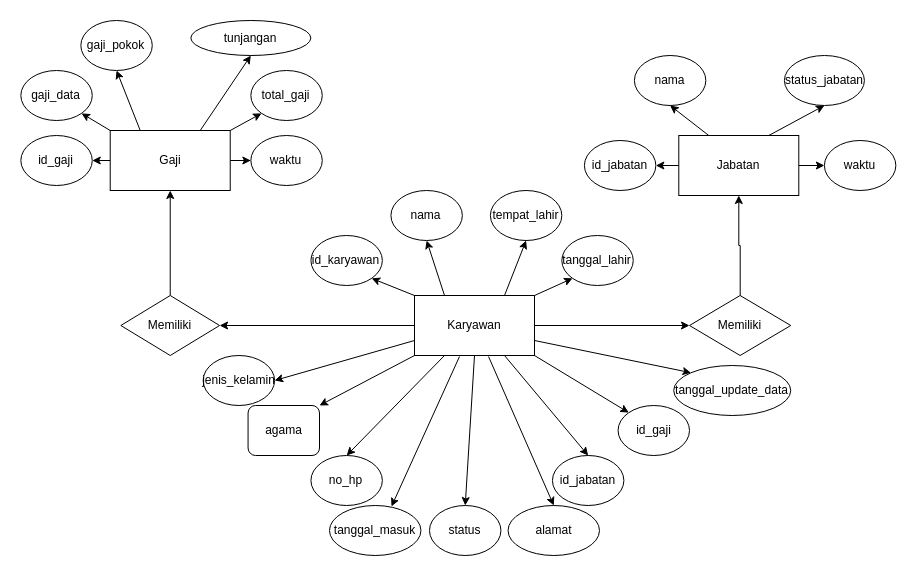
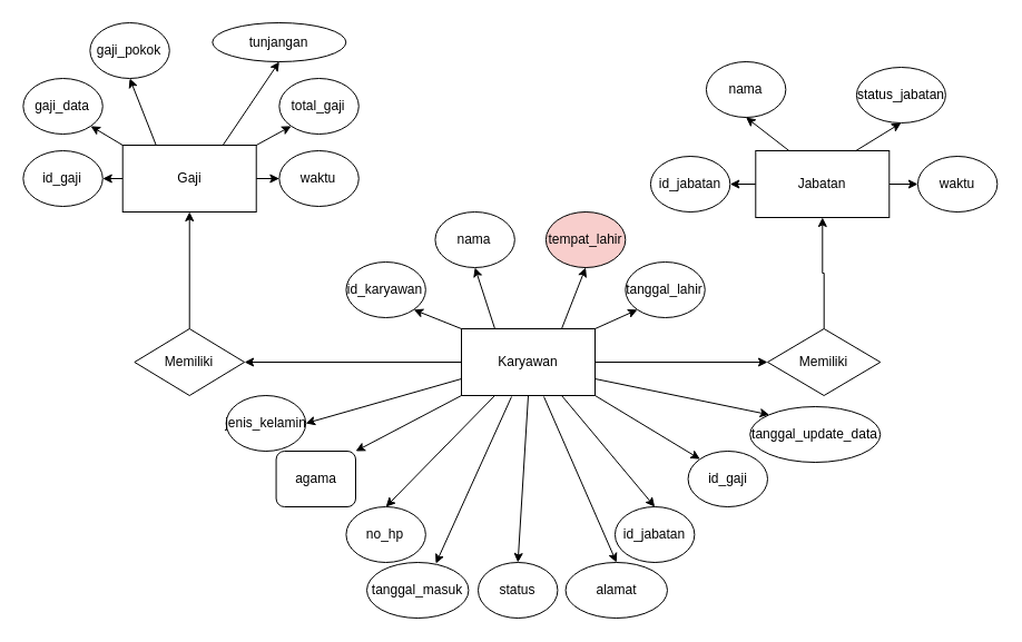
  <mxCell id="0" />
  <mxCell id="1" parent="0" />
  <mxCell id="2" value="" style="edgeStyle=orthogonalEdgeStyle;rounded=0;orthogonalLoop=1;jettySize=auto;html=1;" edge="1" parent="1" source="4" target="6"><mxGeometry relative="1" as="geometry" /></mxCell>
  <mxCell id="3" value="" style="edgeStyle=orthogonalEdgeStyle;rounded=0;orthogonalLoop=1;jettySize=auto;html=1;" edge="1" parent="1" source="4" target="11"><mxGeometry relative="1" as="geometry" /></mxCell>
  <mxCell id="4" value="Karyawan" style="rounded=0;whiteSpace=wrap;html=1;" vertex="1" parent="1"><mxGeometry x="414" y="295" width="120" height="60" as="geometry" /></mxCell>
  <mxCell id="5" value="" style="edgeStyle=orthogonalEdgeStyle;rounded=0;orthogonalLoop=1;jettySize=auto;html=1;" edge="1" parent="1" source="6" target="9"><mxGeometry relative="1" as="geometry" /></mxCell>
  <mxCell id="6" value="&lt;span&gt;Memiliki&lt;/span&gt;" style="rhombus;whiteSpace=wrap;html=1;rounded=0;" vertex="1" parent="1"><mxGeometry x="120.34" y="295" width="98.75" height="60" as="geometry" /></mxCell>
  <mxCell id="7" style="edgeStyle=orthogonalEdgeStyle;rounded=0;orthogonalLoop=1;jettySize=auto;html=1;exitX=0;exitY=0.5;exitDx=0;exitDy=0;entryX=1;entryY=0.5;entryDx=0;entryDy=0;" edge="1" parent="1" source="9" target="19"><mxGeometry relative="1" as="geometry" /></mxCell>
  <mxCell id="8" value="" style="edgeStyle=orthogonalEdgeStyle;rounded=0;orthogonalLoop=1;jettySize=auto;html=1;" edge="1" parent="1" source="9" target="20"><mxGeometry relative="1" as="geometry" /></mxCell>
  <mxCell id="9" value="Gaji" style="whiteSpace=wrap;html=1;rounded=0;" vertex="1" parent="1"><mxGeometry x="109.72" y="130" width="120" height="60" as="geometry" /></mxCell>
  <mxCell id="10" value="" style="edgeStyle=orthogonalEdgeStyle;rounded=0;orthogonalLoop=1;jettySize=auto;html=1;" edge="1" parent="1" source="11" target="14"><mxGeometry relative="1" as="geometry" /></mxCell>
  <mxCell id="11" value="Memiliki" style="rhombus;whiteSpace=wrap;html=1;rounded=0;" vertex="1" parent="1"><mxGeometry x="689" y="295" width="101.25" height="60" as="geometry" /></mxCell>
  <mxCell id="12" value="" style="edgeStyle=orthogonalEdgeStyle;rounded=0;orthogonalLoop=1;jettySize=auto;html=1;" edge="1" parent="1" source="14" target="25"><mxGeometry relative="1" as="geometry" /></mxCell>
  <mxCell id="13" value="" style="edgeStyle=orthogonalEdgeStyle;rounded=0;orthogonalLoop=1;jettySize=auto;html=1;" edge="1" parent="1" source="14" target="26"><mxGeometry relative="1" as="geometry" /></mxCell>
  <mxCell id="14" value="Jabatan" style="whiteSpace=wrap;html=1;rounded=0;" vertex="1" parent="1"><mxGeometry x="678.29" y="135" width="120" height="60" as="geometry" /></mxCell>
  <mxCell id="15" value="gaji_data" style="ellipse;whiteSpace=wrap;html=1;" vertex="1" parent="1"><mxGeometry x="20.34" y="70" width="71.43" height="50" as="geometry" /></mxCell>
  <mxCell id="16" value="total_gaji" style="ellipse;whiteSpace=wrap;html=1;" vertex="1" parent="1"><mxGeometry x="250.34" y="70" width="71.43" height="50" as="geometry" /></mxCell>
  <mxCell id="17" value="tunjangan" style="ellipse;whiteSpace=wrap;html=1;" vertex="1" parent="1"><mxGeometry x="190.34" y="20" width="120" height="35" as="geometry" /></mxCell>
  <mxCell id="18" value="gaji_pokok" style="ellipse;whiteSpace=wrap;html=1;" vertex="1" parent="1"><mxGeometry x="80.34" y="20" width="71.43" height="50" as="geometry" /></mxCell>
  <mxCell id="19" value="id_gaji" style="ellipse;whiteSpace=wrap;html=1;" vertex="1" parent="1"><mxGeometry x="20.34" y="135" width="71.43" height="50" as="geometry" /></mxCell>
  <mxCell id="20" value="waktu" style="ellipse;whiteSpace=wrap;html=1;" vertex="1" parent="1"><mxGeometry x="250.34" y="135" width="71.43" height="50" as="geometry" /></mxCell>
  <mxCell id="21" value="" style="endArrow=classic;html=1;rounded=0;entryX=0.5;entryY=1;entryDx=0;entryDy=0;exitX=0.75;exitY=0;exitDx=0;exitDy=0;" edge="1" parent="1" source="9" target="17"><mxGeometry width="50" height="50" relative="1" as="geometry"><mxPoint x="140.34" y="140" as="sourcePoint" /><mxPoint x="190.34" y="90" as="targetPoint" /></mxGeometry></mxCell>
  <mxCell id="22" value="" style="endArrow=classic;html=1;rounded=0;exitX=0.25;exitY=0;exitDx=0;exitDy=0;entryX=0.5;entryY=1;entryDx=0;entryDy=0;" edge="1" parent="1" source="9" target="18"><mxGeometry width="50" height="50" relative="1" as="geometry"><mxPoint x="120.34" y="120" as="sourcePoint" /><mxPoint x="170.34" y="70" as="targetPoint" /></mxGeometry></mxCell>
  <mxCell id="23" value="" style="endArrow=classic;html=1;rounded=0;entryX=0;entryY=1;entryDx=0;entryDy=0;exitX=1;exitY=0;exitDx=0;exitDy=0;" edge="1" parent="1" source="9" target="16"><mxGeometry width="50" height="50" relative="1" as="geometry"><mxPoint x="410.34" y="170" as="sourcePoint" /><mxPoint x="460.34" y="120" as="targetPoint" /></mxGeometry></mxCell>
  <mxCell id="24" value="" style="endArrow=classic;html=1;rounded=0;entryX=1;entryY=1;entryDx=0;entryDy=0;exitX=0;exitY=0;exitDx=0;exitDy=0;" edge="1" parent="1" source="9" target="15"><mxGeometry width="50" height="50" relative="1" as="geometry"><mxPoint x="80.34" y="310" as="sourcePoint" /><mxPoint x="130.34" y="260" as="targetPoint" /></mxGeometry></mxCell>
  <mxCell id="25" value="id_jabatan" style="ellipse;whiteSpace=wrap;html=1;" vertex="1" parent="1"><mxGeometry x="583.91" y="140" width="71.43" height="50" as="geometry" /></mxCell>
  <mxCell id="26" value="waktu" style="ellipse;whiteSpace=wrap;html=1;" vertex="1" parent="1"><mxGeometry x="823.91" y="140" width="71.43" height="50" as="geometry" /></mxCell>
  <mxCell id="27" value="nama" style="ellipse;whiteSpace=wrap;html=1;" vertex="1" parent="1"><mxGeometry x="633.91" y="55" width="71.43" height="50" as="geometry" /></mxCell>
- <mxCell id="28" value="status_jabatan" style="ellipse;whiteSpace=wrap;html=1;" vertex="1" parent="1"><mxGeometry x="783.91" y="55" width="80" height="50" as="geometry" /></mxCell>
+ <mxCell id="28" value="status_jabatan" style="ellipse;whiteSpace=wrap;html=1;" vertex="1" parent="1"><mxGeometry x="768.91" y="60" width="80" height="50" as="geometry" /></mxCell>
  <mxCell id="29" value="" style="endArrow=classic;html=1;rounded=0;entryX=0.5;entryY=1;entryDx=0;entryDy=0;exitX=0.25;exitY=0;exitDx=0;exitDy=0;" edge="1" parent="1" source="14" target="27"><mxGeometry width="50" height="50" relative="1" as="geometry"><mxPoint x="669" y="215" as="sourcePoint" /><mxPoint x="719" y="165" as="targetPoint" /></mxGeometry></mxCell>
  <mxCell id="30" value="" style="endArrow=classic;html=1;rounded=0;entryX=0.5;entryY=1;entryDx=0;entryDy=0;exitX=0.75;exitY=0;exitDx=0;exitDy=0;" edge="1" parent="1" source="14" target="28"><mxGeometry width="50" height="50" relative="1" as="geometry"><mxPoint x="679" y="215" as="sourcePoint" /><mxPoint x="729" y="165" as="targetPoint" /></mxGeometry></mxCell>
  <mxCell id="31" value="jenis_kelamin" style="ellipse;whiteSpace=wrap;html=1;" vertex="1" parent="1"><mxGeometry x="202.67" y="355" width="71.43" height="50" as="geometry" /></mxCell>
  <mxCell id="32" value="id_karyawan" style="ellipse;whiteSpace=wrap;html=1;" vertex="1" parent="1"><mxGeometry x="310.43" y="235" width="71.43" height="50" as="geometry" /></mxCell>
  <mxCell id="33" value="nama" style="ellipse;whiteSpace=wrap;html=1;" vertex="1" parent="1"><mxGeometry x="390.43" y="190" width="71.43" height="50" as="geometry" /></mxCell>
  <mxCell id="34" value="tanggal_lahir" style="ellipse;whiteSpace=wrap;html=1;" vertex="1" parent="1"><mxGeometry x="561.32" y="235" width="71.43" height="50" as="geometry" /></mxCell>
  <mxCell id="35" value="agama" style="whiteSpace=wrap;html=1;rounded=1;" vertex="1" parent="1"><mxGeometry x="247.57" y="405" width="71.43" height="50" as="geometry" /></mxCell>
- <mxCell id="36" value="tempat_lahir" style="ellipse;whiteSpace=wrap;html=1;" vertex="1" parent="1"><mxGeometry x="489.89" y="190" width="71.43" height="50" as="geometry" /></mxCell>
+ <mxCell id="36" value="tempat_lahir" style="ellipse;whiteSpace=wrap;html=1;fillColor=#f8cecc;" vertex="1" parent="1"><mxGeometry x="489.89" y="190" width="71.43" height="50" as="geometry" /></mxCell>
  <mxCell id="37" value="tanggal_update_data" style="ellipse;whiteSpace=wrap;html=1;" vertex="1" parent="1"><mxGeometry x="673.2" y="365" width="117.05" height="50" as="geometry" /></mxCell>
  <mxCell id="38" value="status" style="ellipse;whiteSpace=wrap;html=1;" vertex="1" parent="1"><mxGeometry x="429" y="505" width="71.43" height="50" as="geometry" /></mxCell>
  <mxCell id="39" value="alamat" style="ellipse;whiteSpace=wrap;html=1;" vertex="1" parent="1"><mxGeometry x="507.57" y="505" width="91.43" height="50" as="geometry" /></mxCell>
  <mxCell id="40" value="tanggal_masuk" style="ellipse;whiteSpace=wrap;html=1;" vertex="1" parent="1"><mxGeometry x="329" y="505" width="91.43" height="50" as="geometry" /></mxCell>
  <mxCell id="41" value="no_hp" style="ellipse;whiteSpace=wrap;html=1;" vertex="1" parent="1"><mxGeometry x="310.43" y="455" width="71.43" height="50" as="geometry" /></mxCell>
  <mxCell id="42" value="id_jabatan" style="ellipse;whiteSpace=wrap;html=1;" vertex="1" parent="1"><mxGeometry x="551.95" y="455" width="71.43" height="50" as="geometry" /></mxCell>
  <mxCell id="43" value="id_gaji" style="ellipse;whiteSpace=wrap;html=1;" vertex="1" parent="1"><mxGeometry x="617.57" y="405" width="71.43" height="50" as="geometry" /></mxCell>
  <mxCell id="44" value="" style="endArrow=classic;html=1;rounded=0;entryX=0.5;entryY=1;entryDx=0;entryDy=0;exitX=0.25;exitY=0;exitDx=0;exitDy=0;" edge="1" parent="1" source="4" target="33"><mxGeometry width="50" height="50" relative="1" as="geometry"><mxPoint x="439" y="305" as="sourcePoint" /><mxPoint x="489" y="255" as="targetPoint" /></mxGeometry></mxCell>
  <mxCell id="45" value="" style="endArrow=classic;html=1;rounded=0;entryX=0.5;entryY=1;entryDx=0;entryDy=0;exitX=0.75;exitY=0;exitDx=0;exitDy=0;" edge="1" parent="1" source="4" target="36"><mxGeometry width="50" height="50" relative="1" as="geometry"><mxPoint x="454" y="305" as="sourcePoint" /><mxPoint x="436.145" y="250" as="targetPoint" /></mxGeometry></mxCell>
  <mxCell id="46" value="" style="endArrow=classic;html=1;rounded=0;entryX=1;entryY=1;entryDx=0;entryDy=0;exitX=0;exitY=0;exitDx=0;exitDy=0;" edge="1" parent="1" source="4" target="32"><mxGeometry width="50" height="50" relative="1" as="geometry"><mxPoint x="464" y="315" as="sourcePoint" /><mxPoint x="446.145" y="260" as="targetPoint" /></mxGeometry></mxCell>
  <mxCell id="47" value="" style="endArrow=classic;html=1;rounded=0;entryX=0;entryY=1;entryDx=0;entryDy=0;exitX=1;exitY=0;exitDx=0;exitDy=0;" edge="1" parent="1" source="4" target="34"><mxGeometry width="50" height="50" relative="1" as="geometry"><mxPoint x="474" y="325" as="sourcePoint" /><mxPoint x="456.145" y="270" as="targetPoint" /></mxGeometry></mxCell>
  <mxCell id="48" value="" style="endArrow=classic;html=1;rounded=0;entryX=1;entryY=0.5;entryDx=0;entryDy=0;exitX=0;exitY=0.75;exitDx=0;exitDy=0;" edge="1" parent="1" source="4" target="31"><mxGeometry width="50" height="50" relative="1" as="geometry"><mxPoint x="484" y="335" as="sourcePoint" /><mxPoint x="466.145" y="280" as="targetPoint" /></mxGeometry></mxCell>
  <mxCell id="49" value="" style="endArrow=classic;html=1;rounded=0;exitX=0;exitY=1;exitDx=0;exitDy=0;entryX=1;entryY=0;entryDx=0;entryDy=0;" edge="1" parent="1" source="4" target="35"><mxGeometry width="50" height="50" relative="1" as="geometry"><mxPoint x="494" y="345" as="sourcePoint" /><mxPoint x="329" y="425" as="targetPoint" /></mxGeometry></mxCell>
  <mxCell id="50" value="" style="endArrow=classic;html=1;rounded=0;entryX=0.5;entryY=0;entryDx=0;entryDy=0;exitX=0.25;exitY=1;exitDx=0;exitDy=0;" edge="1" parent="1" source="4" target="41"><mxGeometry width="50" height="50" relative="1" as="geometry"><mxPoint x="504" y="355" as="sourcePoint" /><mxPoint x="486.145" y="300" as="targetPoint" /></mxGeometry></mxCell>
  <mxCell id="51" value="" style="endArrow=classic;html=1;rounded=0;entryX=0;entryY=0;entryDx=0;entryDy=0;exitX=1;exitY=0.75;exitDx=0;exitDy=0;" edge="1" parent="1" source="4" target="37"><mxGeometry width="50" height="50" relative="1" as="geometry"><mxPoint x="514" y="365" as="sourcePoint" /><mxPoint x="496.145" y="310" as="targetPoint" /></mxGeometry></mxCell>
  <mxCell id="52" value="" style="endArrow=classic;html=1;rounded=0;entryX=0;entryY=0;entryDx=0;entryDy=0;exitX=1;exitY=1;exitDx=0;exitDy=0;" edge="1" parent="1" source="4" target="43"><mxGeometry width="50" height="50" relative="1" as="geometry"><mxPoint x="524" y="375" as="sourcePoint" /><mxPoint x="506.145" y="320" as="targetPoint" /></mxGeometry></mxCell>
  <mxCell id="53" value="" style="endArrow=classic;html=1;rounded=0;entryX=0.5;entryY=0;entryDx=0;entryDy=0;exitX=0.75;exitY=1;exitDx=0;exitDy=0;" edge="1" parent="1" source="4" target="42"><mxGeometry width="50" height="50" relative="1" as="geometry"><mxPoint x="534" y="385" as="sourcePoint" /><mxPoint x="516.145" y="330" as="targetPoint" /></mxGeometry></mxCell>
  <mxCell id="54" value="" style="endArrow=classic;html=1;rounded=0;entryX=0.5;entryY=0;entryDx=0;entryDy=0;exitX=0.5;exitY=1;exitDx=0;exitDy=0;" edge="1" parent="1" source="4" target="38"><mxGeometry width="50" height="50" relative="1" as="geometry"><mxPoint x="544" y="395" as="sourcePoint" /><mxPoint x="526.145" y="340" as="targetPoint" /></mxGeometry></mxCell>
  <mxCell id="55" value="" style="endArrow=classic;html=1;rounded=0;entryX=0.5;entryY=0;entryDx=0;entryDy=0;exitX=0.617;exitY=1.017;exitDx=0;exitDy=0;exitPerimeter=0;" edge="1" parent="1" source="4" target="39"><mxGeometry width="50" height="50" relative="1" as="geometry"><mxPoint x="554" y="405" as="sourcePoint" /><mxPoint x="536.145" y="350" as="targetPoint" /></mxGeometry></mxCell>
  <mxCell id="56" value="" style="endArrow=classic;html=1;rounded=0;entryX=0.678;entryY=0.02;entryDx=0;entryDy=0;exitX=0.375;exitY=1.017;exitDx=0;exitDy=0;entryPerimeter=0;exitPerimeter=0;" edge="1" parent="1" source="4" target="40"><mxGeometry width="50" height="50" relative="1" as="geometry"><mxPoint x="564" y="415" as="sourcePoint" /><mxPoint x="546.145" y="360" as="targetPoint" /></mxGeometry></mxCell>
